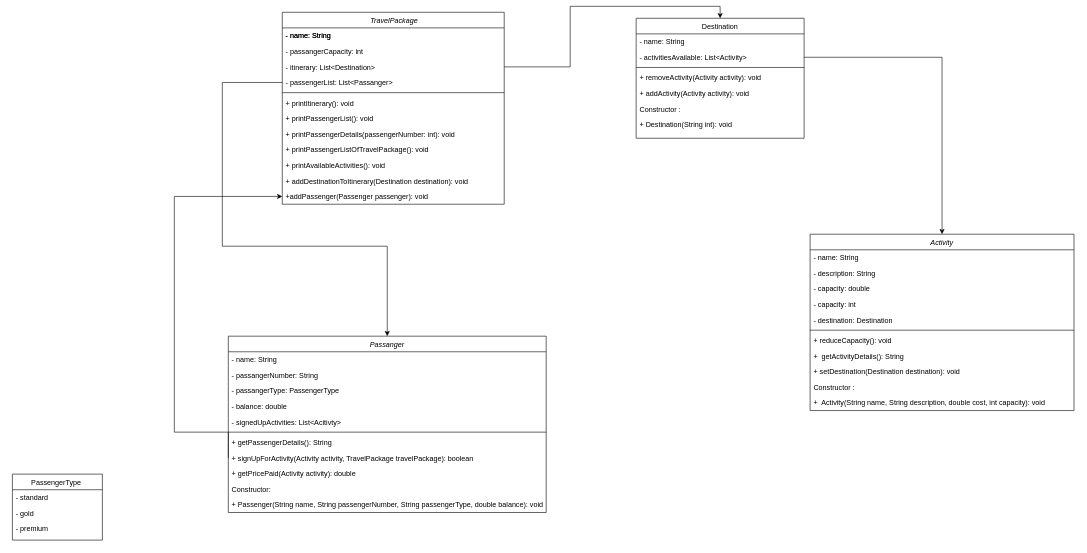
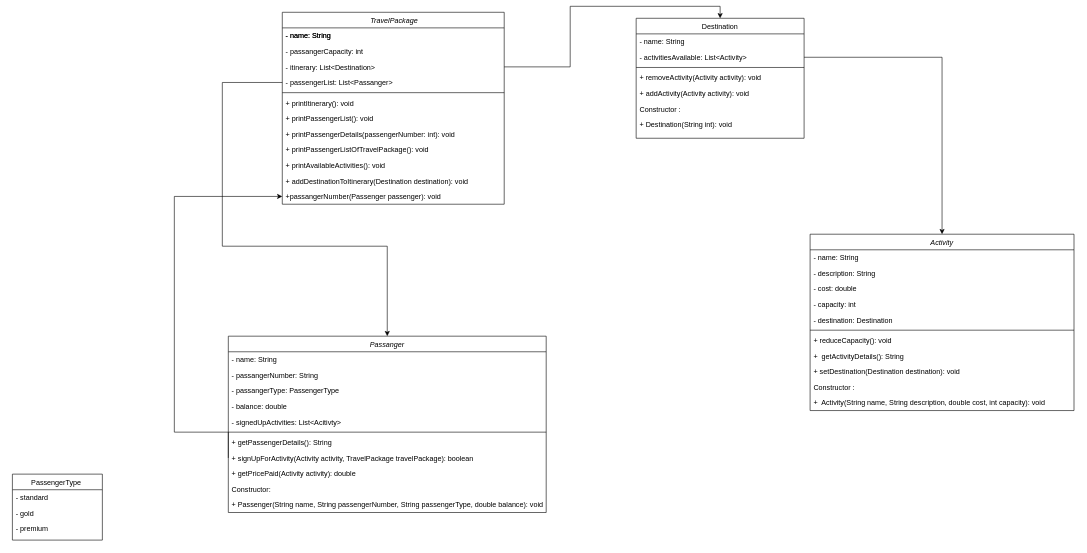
  <mxCell id="0" />
  <mxCell id="1" parent="0" />
  <mxCell id="2" value=" TravelPackage" style="swimlane;fontStyle=2;align=center;verticalAlign=top;childLayout=stackLayout;horizontal=1;startSize=26;horizontalStack=0;resizeParent=1;resizeLast=0;collapsible=1;marginBottom=0;rounded=0;shadow=0;strokeWidth=1;" vertex="1" parent="1"><mxGeometry x="470" y="20" width="370" height="320" as="geometry"><mxRectangle x="230" y="140" width="160" height="26" as="alternateBounds" /></mxGeometry></mxCell>
  <mxCell id="3" value="- name: String        &#10;&#10;" style="text;align=left;verticalAlign=top;spacingLeft=4;spacingRight=4;overflow=hidden;rotatable=0;points=[[0,0.5],[1,0.5]];portConstraint=eastwest;" vertex="1" parent="2"><mxGeometry y="26" width="370" height="26" as="geometry" /></mxCell>
  <mxCell id="4" value="- passangerCapacity: int" style="text;align=left;verticalAlign=top;spacingLeft=4;spacingRight=4;overflow=hidden;rotatable=0;points=[[0,0.5],[1,0.5]];portConstraint=eastwest;rounded=0;shadow=0;html=0;" vertex="1" parent="2"><mxGeometry y="52" width="370" height="26" as="geometry" /></mxCell>
  <mxCell id="5" value="- itinerary: List&lt;Destination&gt;" style="text;align=left;verticalAlign=top;spacingLeft=4;spacingRight=4;overflow=hidden;rotatable=0;points=[[0,0.5],[1,0.5]];portConstraint=eastwest;rounded=0;shadow=0;html=0;" vertex="1" parent="2"><mxGeometry y="78" width="370" height="26" as="geometry" /></mxCell>
  <mxCell id="6" value="- passengerList: List&lt;Passanger&gt;" style="text;align=left;verticalAlign=top;spacingLeft=4;spacingRight=4;overflow=hidden;rotatable=0;points=[[0,0.5],[1,0.5]];portConstraint=eastwest;" vertex="1" parent="2"><mxGeometry y="104" width="370" height="26" as="geometry" /></mxCell>
  <mxCell id="7" value="" style="line;html=1;strokeWidth=1;align=left;verticalAlign=middle;spacingTop=-1;spacingLeft=3;spacingRight=3;rotatable=0;labelPosition=right;points=[];portConstraint=eastwest;" vertex="1" parent="2"><mxGeometry y="130" width="370" height="8" as="geometry" /></mxCell>
  <mxCell id="8" value="+ printItinerary(): void" style="text;align=left;verticalAlign=top;spacingLeft=4;spacingRight=4;overflow=hidden;rotatable=0;points=[[0,0.5],[1,0.5]];portConstraint=eastwest;rounded=0;shadow=0;html=0;" vertex="1" parent="2"><mxGeometry y="138" width="370" height="26" as="geometry" /></mxCell>
  <mxCell id="9" value="+ printPassengerList(): void" style="text;align=left;verticalAlign=top;spacingLeft=4;spacingRight=4;overflow=hidden;rotatable=0;points=[[0,0.5],[1,0.5]];portConstraint=eastwest;rounded=0;shadow=0;html=0;" vertex="1" parent="2"><mxGeometry y="164" width="370" height="26" as="geometry" /></mxCell>
  <mxCell id="10" value="+ printPassengerDetails(passengerNumber: int): void" style="text;align=left;verticalAlign=top;spacingLeft=4;spacingRight=4;overflow=hidden;rotatable=0;points=[[0,0.5],[1,0.5]];portConstraint=eastwest;" vertex="1" parent="2"><mxGeometry y="190" width="370" height="26" as="geometry" /></mxCell>
  <mxCell id="11" value="+ printPassengerListOfTravelPackage(): void" style="text;align=left;verticalAlign=top;spacingLeft=4;spacingRight=4;overflow=hidden;rotatable=0;points=[[0,0.5],[1,0.5]];portConstraint=eastwest;" vertex="1" parent="2"><mxGeometry y="216" width="370" height="26" as="geometry" /></mxCell>
  <mxCell id="12" value="+ printAvailableActivities(): void" style="text;align=left;verticalAlign=top;spacingLeft=4;spacingRight=4;overflow=hidden;rotatable=0;points=[[0,0.5],[1,0.5]];portConstraint=eastwest;rounded=0;shadow=0;html=0;" vertex="1" parent="2"><mxGeometry y="242" width="370" height="26" as="geometry" /></mxCell>
  <mxCell id="13" value="+ addDestinationToItinerary(Destination destination): void" style="text;align=left;verticalAlign=top;spacingLeft=4;spacingRight=4;overflow=hidden;rotatable=0;points=[[0,0.5],[1,0.5]];portConstraint=eastwest;rounded=0;shadow=0;html=0;" vertex="1" parent="2"><mxGeometry y="268" width="370" height="26" as="geometry" /></mxCell>
- <mxCell id="14" value="+addPassenger(Passenger passenger): void" style="text;align=left;verticalAlign=top;spacingLeft=4;spacingRight=4;overflow=hidden;rotatable=0;points=[[0,0.5],[1,0.5]];portConstraint=eastwest;rounded=0;shadow=0;html=0;" vertex="1" parent="2"><mxGeometry y="294" width="370" height="26" as="geometry" /></mxCell>
+ <mxCell id="14" value="+passangerNumber(Passenger passenger): void" style="text;align=left;verticalAlign=top;spacingLeft=4;spacingRight=4;overflow=hidden;rotatable=0;points=[[0,0.5],[1,0.5]];portConstraint=eastwest;rounded=0;shadow=0;html=0;" vertex="1" parent="2"><mxGeometry y="294" width="370" height="26" as="geometry" /></mxCell>
  <mxCell id="15" value="Destination" style="swimlane;fontStyle=0;align=center;verticalAlign=top;childLayout=stackLayout;horizontal=1;startSize=26;horizontalStack=0;resizeParent=1;resizeLast=0;collapsible=1;marginBottom=0;rounded=0;shadow=0;strokeWidth=1;" vertex="1" parent="1"><mxGeometry x="1060" y="30" width="280" height="200" as="geometry"><mxRectangle x="550" y="140" width="160" height="26" as="alternateBounds" /></mxGeometry></mxCell>
  <mxCell id="16" value="- name: String" style="text;align=left;verticalAlign=top;spacingLeft=4;spacingRight=4;overflow=hidden;rotatable=0;points=[[0,0.5],[1,0.5]];portConstraint=eastwest;" vertex="1" parent="15"><mxGeometry y="26" width="280" height="26" as="geometry" /></mxCell>
  <mxCell id="17" value="- activitiesAvailable: List&lt;Activity&gt;" style="text;align=left;verticalAlign=top;spacingLeft=4;spacingRight=4;overflow=hidden;rotatable=0;points=[[0,0.5],[1,0.5]];portConstraint=eastwest;rounded=0;shadow=0;html=0;" vertex="1" parent="15"><mxGeometry y="52" width="280" height="26" as="geometry" /></mxCell>
  <mxCell id="18" value="" style="line;html=1;strokeWidth=1;align=left;verticalAlign=middle;spacingTop=-1;spacingLeft=3;spacingRight=3;rotatable=0;labelPosition=right;points=[];portConstraint=eastwest;" vertex="1" parent="15"><mxGeometry y="78" width="280" height="8" as="geometry" /></mxCell>
  <mxCell id="19" value="+ removeActivity(Activity activity): void" style="text;align=left;verticalAlign=top;spacingLeft=4;spacingRight=4;overflow=hidden;rotatable=0;points=[[0,0.5],[1,0.5]];portConstraint=eastwest;" vertex="1" parent="15"><mxGeometry y="86" width="280" height="26" as="geometry" /></mxCell>
  <mxCell id="20" value="+ addActivity(Activity activity): void" style="text;align=left;verticalAlign=top;spacingLeft=4;spacingRight=4;overflow=hidden;rotatable=0;points=[[0,0.5],[1,0.5]];portConstraint=eastwest;" vertex="1" parent="15"><mxGeometry y="112" width="280" height="26" as="geometry" /></mxCell>
  <mxCell id="21" value="Constructor :" style="text;align=left;verticalAlign=top;spacingLeft=4;spacingRight=4;overflow=hidden;rotatable=0;points=[[0,0.5],[1,0.5]];portConstraint=eastwest;" vertex="1" parent="15"><mxGeometry y="138" width="280" height="26" as="geometry" /></mxCell>
  <mxCell id="22" value="+ Destination(String int): void" style="text;align=left;verticalAlign=top;spacingLeft=4;spacingRight=4;overflow=hidden;rotatable=0;points=[[0,0.5],[1,0.5]];portConstraint=eastwest;" vertex="1" parent="15"><mxGeometry y="164" width="280" height="26" as="geometry" /></mxCell>
  <mxCell id="23" value="- name: String        &#10;&#10;" style="text;align=left;verticalAlign=top;spacingLeft=4;spacingRight=4;overflow=hidden;rotatable=0;points=[[0,0.5],[1,0.5]];portConstraint=eastwest;" vertex="1" parent="1"><mxGeometry x="470" y="46" width="160" height="26" as="geometry" /></mxCell>
  <mxCell id="24" value="Activity" style="swimlane;fontStyle=2;align=center;verticalAlign=top;childLayout=stackLayout;horizontal=1;startSize=26;horizontalStack=0;resizeParent=1;resizeLast=0;collapsible=1;marginBottom=0;rounded=0;shadow=0;strokeWidth=1;" vertex="1" parent="1"><mxGeometry x="1350" y="390" width="440" height="294" as="geometry"><mxRectangle x="230" y="140" width="160" height="26" as="alternateBounds" /></mxGeometry></mxCell>
  <mxCell id="25" value="- name: String        &#10;&#10;" style="text;align=left;verticalAlign=top;spacingLeft=4;spacingRight=4;overflow=hidden;rotatable=0;points=[[0,0.5],[1,0.5]];portConstraint=eastwest;" vertex="1" parent="24"><mxGeometry y="26" width="440" height="26" as="geometry" /></mxCell>
  <mxCell id="26" value="- description: String" style="text;align=left;verticalAlign=top;spacingLeft=4;spacingRight=4;overflow=hidden;rotatable=0;points=[[0,0.5],[1,0.5]];portConstraint=eastwest;rounded=0;shadow=0;html=0;" vertex="1" parent="24"><mxGeometry y="52" width="440" height="26" as="geometry" /></mxCell>
- <mxCell id="27" value="- capacity: double" style="text;align=left;verticalAlign=top;spacingLeft=4;spacingRight=4;overflow=hidden;rotatable=0;points=[[0,0.5],[1,0.5]];portConstraint=eastwest;rounded=0;shadow=0;html=0;" vertex="1" parent="24"><mxGeometry y="78" width="440" height="26" as="geometry" /></mxCell>
+ <mxCell id="27" value="- cost: double" style="text;align=left;verticalAlign=top;spacingLeft=4;spacingRight=4;overflow=hidden;rotatable=0;points=[[0,0.5],[1,0.5]];portConstraint=eastwest;rounded=0;shadow=0;html=0;" vertex="1" parent="24"><mxGeometry y="78" width="440" height="26" as="geometry" /></mxCell>
  <mxCell id="28" value="- capacity: int" style="text;align=left;verticalAlign=top;spacingLeft=4;spacingRight=4;overflow=hidden;rotatable=0;points=[[0,0.5],[1,0.5]];portConstraint=eastwest;" vertex="1" parent="24"><mxGeometry y="104" width="440" height="26" as="geometry" /></mxCell>
  <mxCell id="29" value="- destination: Destination" style="text;align=left;verticalAlign=top;spacingLeft=4;spacingRight=4;overflow=hidden;rotatable=0;points=[[0,0.5],[1,0.5]];portConstraint=eastwest;" vertex="1" parent="24"><mxGeometry y="130" width="440" height="26" as="geometry" /></mxCell>
  <mxCell id="30" value="" style="line;html=1;strokeWidth=1;align=left;verticalAlign=middle;spacingTop=-1;spacingLeft=3;spacingRight=3;rotatable=0;labelPosition=right;points=[];portConstraint=eastwest;" vertex="1" parent="24"><mxGeometry y="156" width="440" height="8" as="geometry" /></mxCell>
  <mxCell id="31" value="+ reduceCapacity(): void" style="text;align=left;verticalAlign=top;spacingLeft=4;spacingRight=4;overflow=hidden;rotatable=0;points=[[0,0.5],[1,0.5]];portConstraint=eastwest;rounded=0;shadow=0;html=0;" vertex="1" parent="24"><mxGeometry y="164" width="440" height="26" as="geometry" /></mxCell>
  <mxCell id="32" value="+  getActivityDetails(): String" style="text;align=left;verticalAlign=top;spacingLeft=4;spacingRight=4;overflow=hidden;rotatable=0;points=[[0,0.5],[1,0.5]];portConstraint=eastwest;" vertex="1" parent="24"><mxGeometry y="190" width="440" height="26" as="geometry" /></mxCell>
  <mxCell id="33" value="+ setDestination(Destination destination): void" style="text;align=left;verticalAlign=top;spacingLeft=4;spacingRight=4;overflow=hidden;rotatable=0;points=[[0,0.5],[1,0.5]];portConstraint=eastwest;" vertex="1" parent="24"><mxGeometry y="216" width="440" height="26" as="geometry" /></mxCell>
  <mxCell id="34" value="Constructor :" style="text;align=left;verticalAlign=top;spacingLeft=4;spacingRight=4;overflow=hidden;rotatable=0;points=[[0,0.5],[1,0.5]];portConstraint=eastwest;" vertex="1" parent="24"><mxGeometry y="242" width="440" height="26" as="geometry" /></mxCell>
  <mxCell id="35" value="+  Activity(String name, String description, double cost, int capacity): void" style="text;align=left;verticalAlign=top;spacingLeft=4;spacingRight=4;overflow=hidden;rotatable=0;points=[[0,0.5],[1,0.5]];portConstraint=eastwest;" vertex="1" parent="24"><mxGeometry y="268" width="440" height="26" as="geometry" /></mxCell>
  <mxCell id="36" value="Passanger" style="swimlane;fontStyle=2;align=center;verticalAlign=top;childLayout=stackLayout;horizontal=1;startSize=26;horizontalStack=0;resizeParent=1;resizeLast=0;collapsible=1;marginBottom=0;rounded=0;shadow=0;strokeWidth=1;" vertex="1" parent="1"><mxGeometry x="380" y="560" width="530" height="294" as="geometry"><mxRectangle x="230" y="140" width="160" height="26" as="alternateBounds" /></mxGeometry></mxCell>
  <mxCell id="37" value="- name: String        &#10;&#10;" style="text;align=left;verticalAlign=top;spacingLeft=4;spacingRight=4;overflow=hidden;rotatable=0;points=[[0,0.5],[1,0.5]];portConstraint=eastwest;" vertex="1" parent="36"><mxGeometry y="26" width="530" height="26" as="geometry" /></mxCell>
  <mxCell id="38" value="- passangerNumber: String" style="text;align=left;verticalAlign=top;spacingLeft=4;spacingRight=4;overflow=hidden;rotatable=0;points=[[0,0.5],[1,0.5]];portConstraint=eastwest;rounded=0;shadow=0;html=0;" vertex="1" parent="36"><mxGeometry y="52" width="530" height="26" as="geometry" /></mxCell>
  <mxCell id="39" value="- passangerType: PassengerType" style="text;align=left;verticalAlign=top;spacingLeft=4;spacingRight=4;overflow=hidden;rotatable=0;points=[[0,0.5],[1,0.5]];portConstraint=eastwest;rounded=0;shadow=0;html=0;" vertex="1" parent="36"><mxGeometry y="78" width="530" height="26" as="geometry" /></mxCell>
  <mxCell id="40" value="- balance: double" style="text;align=left;verticalAlign=top;spacingLeft=4;spacingRight=4;overflow=hidden;rotatable=0;points=[[0,0.5],[1,0.5]];portConstraint=eastwest;" vertex="1" parent="36"><mxGeometry y="104" width="530" height="26" as="geometry" /></mxCell>
  <mxCell id="41" value="- signedUpActivities: List&lt;Acitivty&gt;" style="text;align=left;verticalAlign=top;spacingLeft=4;spacingRight=4;overflow=hidden;rotatable=0;points=[[0,0.5],[1,0.5]];portConstraint=eastwest;" vertex="1" parent="36"><mxGeometry y="130" width="530" height="26" as="geometry" /></mxCell>
  <mxCell id="42" value="" style="line;html=1;strokeWidth=1;align=left;verticalAlign=middle;spacingTop=-1;spacingLeft=3;spacingRight=3;rotatable=0;labelPosition=right;points=[];portConstraint=eastwest;" vertex="1" parent="36"><mxGeometry y="156" width="530" height="8" as="geometry" /></mxCell>
  <mxCell id="43" value="+ getPassengerDetails(): String" style="text;align=left;verticalAlign=top;spacingLeft=4;spacingRight=4;overflow=hidden;rotatable=0;points=[[0,0.5],[1,0.5]];portConstraint=eastwest;rounded=0;shadow=0;html=0;" vertex="1" parent="36"><mxGeometry y="164" width="530" height="26" as="geometry" /></mxCell>
  <mxCell id="44" value="+ signUpForActivity(Activity activity, TravelPackage travelPackage): boolean" style="text;align=left;verticalAlign=top;spacingLeft=4;spacingRight=4;overflow=hidden;rotatable=0;points=[[0,0.5],[1,0.5]];portConstraint=eastwest;rounded=0;shadow=0;html=0;" vertex="1" parent="36"><mxGeometry y="190" width="530" height="26" as="geometry" /></mxCell>
  <mxCell id="45" value="+ getPricePaid(Activity activity): double" style="text;align=left;verticalAlign=top;spacingLeft=4;spacingRight=4;overflow=hidden;rotatable=0;points=[[0,0.5],[1,0.5]];portConstraint=eastwest;" vertex="1" parent="36"><mxGeometry y="216" width="530" height="26" as="geometry" /></mxCell>
  <mxCell id="46" value="Constructor: " style="text;align=left;verticalAlign=top;spacingLeft=4;spacingRight=4;overflow=hidden;rotatable=0;points=[[0,0.5],[1,0.5]];portConstraint=eastwest;" vertex="1" parent="36"><mxGeometry y="242" width="530" height="26" as="geometry" /></mxCell>
  <mxCell id="47" value="+ Passenger(String name, String passengerNumber, String passengerType, double balance): void" style="text;align=left;verticalAlign=top;spacingLeft=4;spacingRight=4;overflow=hidden;rotatable=0;points=[[0,0.5],[1,0.5]];portConstraint=eastwest;" vertex="1" parent="36"><mxGeometry y="268" width="530" height="26" as="geometry" /></mxCell>
  <mxCell id="48" value="PassengerType " style="swimlane;fontStyle=0;align=center;verticalAlign=top;childLayout=stackLayout;horizontal=1;startSize=26;horizontalStack=0;resizeParent=1;resizeLast=0;collapsible=1;marginBottom=0;rounded=0;shadow=0;strokeWidth=1;" vertex="1" parent="1"><mxGeometry x="20" y="790" width="150" height="110" as="geometry"><mxRectangle x="550" y="140" width="160" height="26" as="alternateBounds" /></mxGeometry></mxCell>
  <mxCell id="49" value="- standard" style="text;align=left;verticalAlign=top;spacingLeft=4;spacingRight=4;overflow=hidden;rotatable=0;points=[[0,0.5],[1,0.5]];portConstraint=eastwest;" vertex="1" parent="48"><mxGeometry y="26" width="150" height="26" as="geometry" /></mxCell>
  <mxCell id="50" value="- gold" style="text;align=left;verticalAlign=top;spacingLeft=4;spacingRight=4;overflow=hidden;rotatable=0;points=[[0,0.5],[1,0.5]];portConstraint=eastwest;rounded=0;shadow=0;html=0;" vertex="1" parent="48"><mxGeometry y="52" width="150" height="26" as="geometry" /></mxCell>
  <mxCell id="51" value="- premium" style="text;align=left;verticalAlign=top;spacingLeft=4;spacingRight=4;overflow=hidden;rotatable=0;points=[[0,0.5],[1,0.5]];portConstraint=eastwest;" vertex="1" parent="48"><mxGeometry y="78" width="150" height="26" as="geometry" /></mxCell>
  <mxCell id="52" style="edgeStyle=orthogonalEdgeStyle;rounded=0;orthogonalLoop=1;jettySize=auto;html=1;exitX=1;exitY=0.5;exitDx=0;exitDy=0;entryX=0.5;entryY=0;entryDx=0;entryDy=0;" edge="1" parent="1" source="17" target="24"><mxGeometry relative="1" as="geometry" /></mxCell>
  <mxCell id="53" style="edgeStyle=orthogonalEdgeStyle;rounded=0;orthogonalLoop=1;jettySize=auto;html=1;exitX=1;exitY=0.5;exitDx=0;exitDy=0;entryX=0.5;entryY=0;entryDx=0;entryDy=0;" edge="1" parent="1" source="5" target="15"><mxGeometry relative="1" as="geometry" /></mxCell>
  <mxCell id="54" style="edgeStyle=orthogonalEdgeStyle;rounded=0;orthogonalLoop=1;jettySize=auto;html=1;exitX=0;exitY=0.5;exitDx=0;exitDy=0;entryX=0;entryY=0.5;entryDx=0;entryDy=0;" edge="1" parent="1" source="44" target="14"><mxGeometry relative="1" as="geometry"><Array as="points"><mxPoint x="380" y="720" /><mxPoint x="290" y="720" /><mxPoint x="290" y="327" /></Array></mxGeometry></mxCell>
  <mxCell id="55" style="edgeStyle=orthogonalEdgeStyle;rounded=0;orthogonalLoop=1;jettySize=auto;html=1;exitX=0;exitY=0.5;exitDx=0;exitDy=0;entryX=0.5;entryY=0;entryDx=0;entryDy=0;" edge="1" parent="1" source="6" target="36"><mxGeometry relative="1" as="geometry"><Array as="points"><mxPoint x="370" y="137" /><mxPoint x="370" y="410" /><mxPoint x="645" y="410" /></Array></mxGeometry></mxCell>
